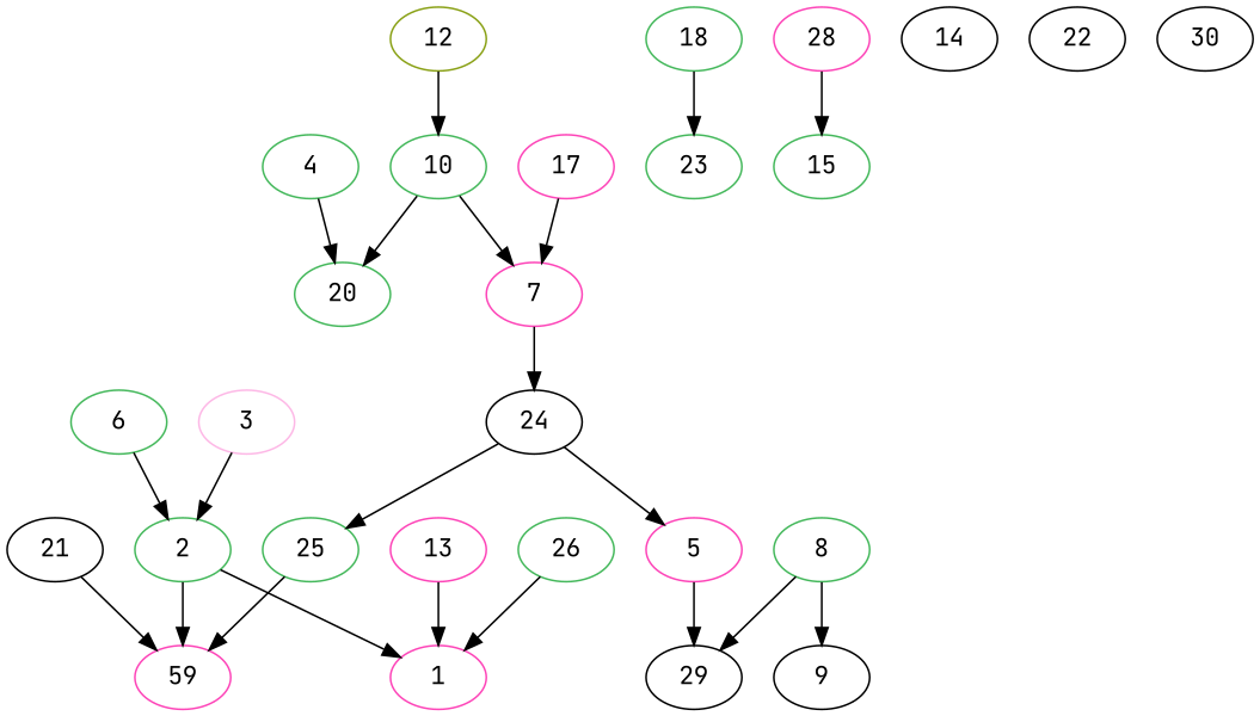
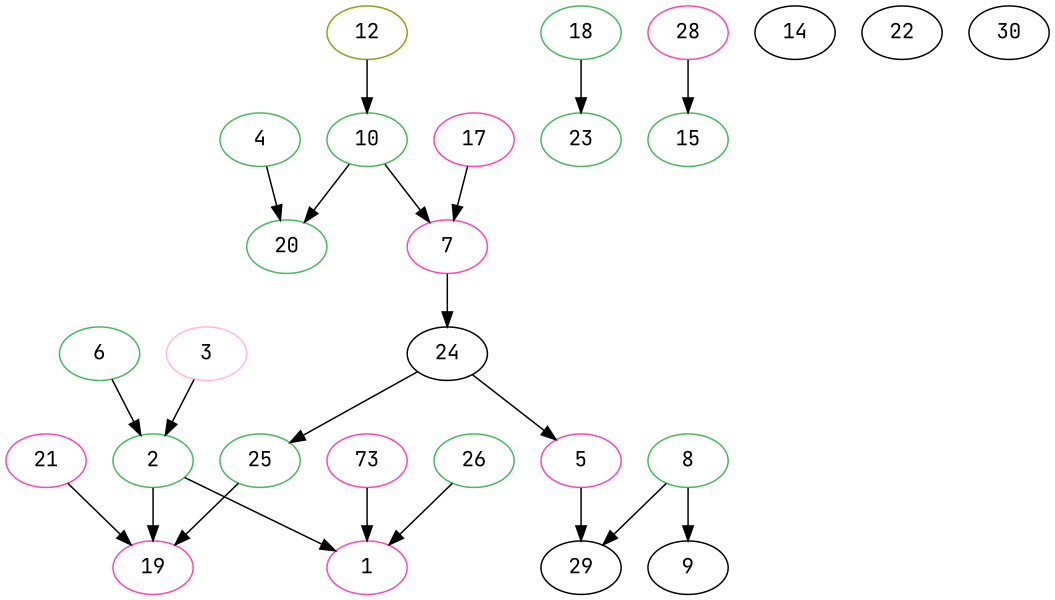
  digraph {
    fontname="JetBrains Mono"
    node [color="#45b85c" fontname="JetBrains Mono"]
    edge [color=black fontname="JetBrains Mono"]
    12 [color="#8aa117"]
    10
    20
    7 [color="#fd45b8"]
    24 [color=black]
    4
    25
    5 [color="#fd45b8"]
-   19 [color="#fd45b8" label=59]
+   19 [color="#fd45b8"]
    29 [color=black]
    2
    1 [color="#fd45b8"]
    6
    26
    8
    9 [color=black]
    18
    23
-   13 [color="#fd45b8"]
-   21 [color=black]
+   13 [color="#fd45b8" label=73]
+   21 [color="#fd45b8"]
    28 [color="#fd45b8"]
    15
    17 [color="#fd45b8"]
    3 [color="#fdb8e6"]
    14 [color=black]
    22 [color=black]
    30 [color=black]
    12 -> 10
    10 -> 20
    10 -> 7
    7 -> 24
    24 -> 25
    24 -> 5
    4 -> 20
    25 -> 19
    5 -> 29
    2 -> 19
    2 -> 1
    6 -> 2
    26 -> 1
    8 -> 29
    8 -> 9
    18 -> 23
    13 -> 1
    21 -> 19
    28 -> 15
    17 -> 7
    3 -> 2
  }
